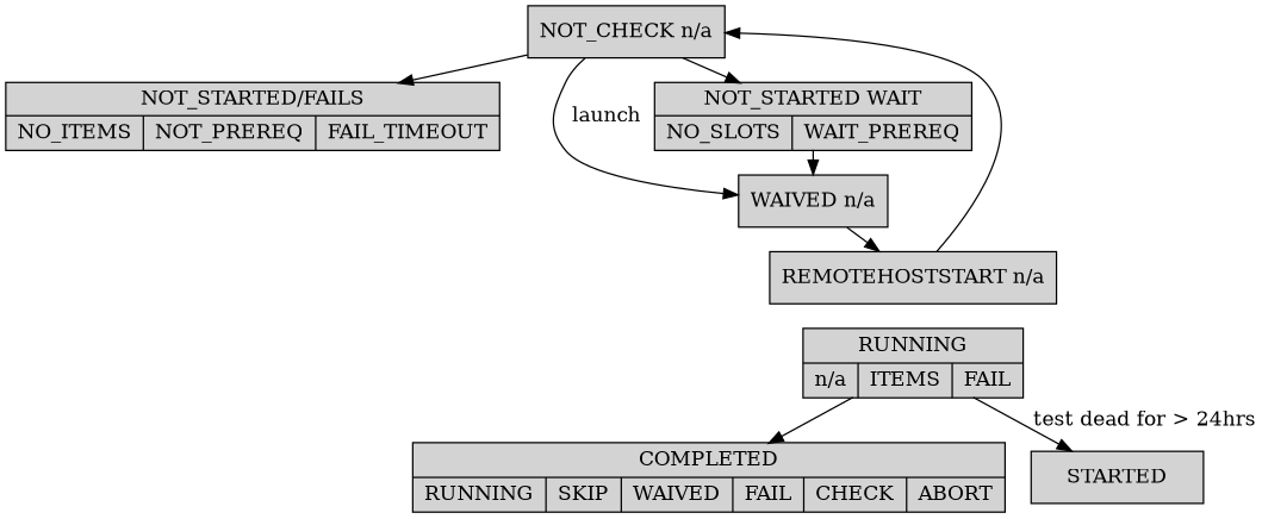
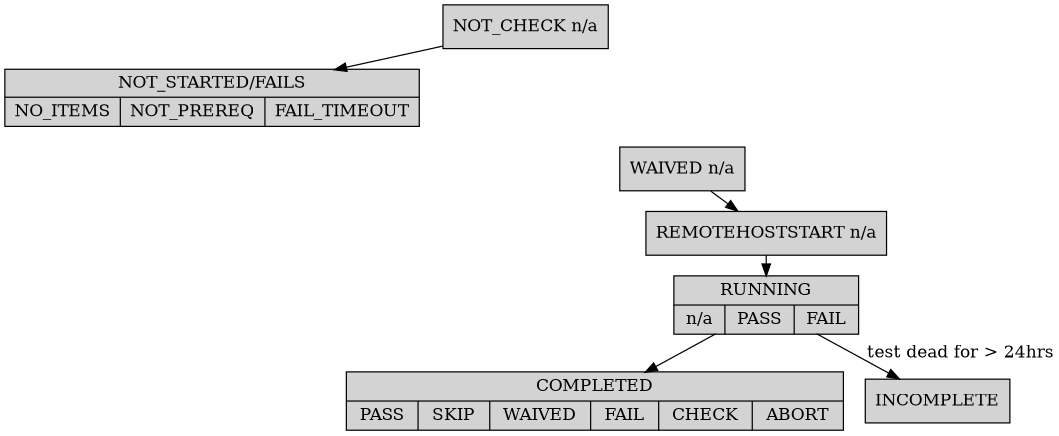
  digraph {
    ranksep=0.05
    node [shape=record style=filled]
    n1 [label="{ NOT_STARTED/FAILS |{ NO_ITEMS |<here> NOT_PREREQ |<here> FAIL_TIMEOUT }}"]
    n2 [label="NOT_CHECK n/a" shape=box]
    n3 [label="WAIVED n/a" shape=box]
-   n4 [label="{NOT_STARTED WAIT|{ NO_SLOTS | <here> WAIT_PREREQ}}"]
    "REMOTEHOSTSTART n/a" [shape=box]
-   n6 [label="{RUNNING|{n/a|<here> ITEMS |<here> FAIL}}"]
-   n7 [label="{COMPLETED|{RUNNING | SKIP | WAIVED | FAIL | CHECK| ABORT}}"]
-   INCOMPLETE [shape=box label=STARTED]
+   n6 [label="{RUNNING|{n/a|<here> PASS |<here> FAIL}}"]
+   n7 [label="{COMPLETED|{PASS | SKIP | WAIVED | FAIL | CHECK| ABORT}}"]
+   INCOMPLETE [shape=box]
    n2 -> n1
-   n2 -> n3 [label=" launch"]
-   n2 -> n4
    n3 -> "REMOTEHOSTSTART n/a"
-   n4 -> n3
-   "REMOTEHOSTSTART n/a" -> n2
+   "REMOTEHOSTSTART n/a" -> n6
    n6 -> n7
    n6 -> INCOMPLETE [label="test dead for > 24hrs"]
  }
